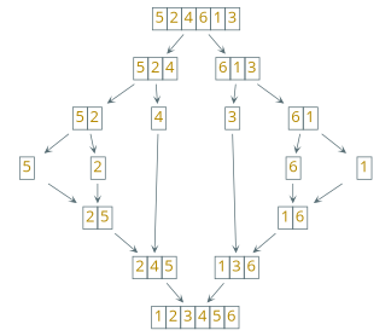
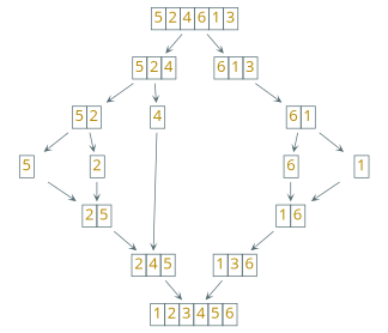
  digraph {
    nodesep=0.4
    rankdir=TB
    ranksep=0.3
    fontname="Open Sans"
    node [color="#586e75" fontcolor="#b58900" fontname="Open Sans" fontsize=18 shape=none]
    edge [arrowhead=vee arrowsize=0.6 color="#586e75" fontcolor="#268bd2" fontname="Open Sans" fontsize=16]
    n1 [label=<<table cellspacing="0" border="0"><tr>        <td border="1">5</td>        <td border="1">2</td>        </tr></table>>]
    n2 [label=<<table cellspacing="0" border="0"><tr>        <td border="1">4</td>        </tr></table>>]
-   n3 [label=<<table cellspacing="0" border="0"><tr>        <td border="1">3</td>        </tr></table>>]
    n4 [label=<<table cellspacing="0" border="0"><tr>        <td border="1">6</td>        <td border="1">1</td>        </tr></table>>]
    n5 [label=<<table width="3" cellspacing="0" border="0"><tr>        <td border="1">5</td>        <td border="1">2</td>        <td border="1">4</td>        <td border="1">6</td>        <td border="1">1</td>        <td border="1">3</td>        </tr></table>>]
    n6 [label=<<table cellspacing="0" border="0"><tr>        <td border="1">5</td>        <td border="1">2</td>        <td border="1">4</td>        </tr></table>>]
    n7 [label=<<table cellspacing="0" border="0"><tr>        <td border="1">6</td>        <td border="1">1</td>        <td border="1">3</td>        </tr></table>>]
    n8 [label=<<table cellspacing="0" border="0"><tr>        <td border="1">5</td>        </tr></table>>]
    n9 [label=<<table cellspacing="0" border="0"><tr>        <td border="1">2</td>        </tr></table>>]
    n10 [label=<<table cellspacing="0" border="0"><tr>        <td border="1">2</td>        <td border="1">4</td>        <td border="1">5</td>        </tr></table>>]
    n11 [label=<<table cellspacing="0" border="0"><tr>        <td border="1">1</td>        <td border="1">3</td>        <td border="1">6</td>        </tr></table>>]
    n12 [label=<<table cellspacing="0" border="0"><tr>        <td border="1">6</td>        </tr></table>>]
    n13 [label=<<table cellspacing="0" border="0"><tr>        <td border="1">1</td>        </tr></table>>]
    n14 [label=<<table cellspacing="0" border="0"><tr>        <td border="1">2</td>        <td border="1">5</td>        </tr></table>>]
    n15 [label=<<table cellspacing="0" border="0"><tr>        <td border="1">1</td>        <td border="1">6</td>        </tr></table>>]
    n16 [label=<<table cellspacing="0" border="0"><tr>        <td border="1">1</td>        <td border="1">2</td>        <td border="1">3</td>        <td border="1">4</td>        <td border="1">5</td>        <td border="1">6</td>        </tr></table>>]
    subgraph sub_1 {
      rank=same
      n1
      n2
-     n3
      n4
    }
    n1 -> n8
    n1 -> n9
    n2 -> n10
-   n3 -> n11
    n4 -> n12
    n4 -> n13
    n5 -> n6
    n5 -> n7
    n6 -> n1
    n6 -> n2
-   n7 -> n3
    n7 -> n4
    n8 -> n14
    n9 -> n14
    n10 -> n16
    n11 -> n16
    n12 -> n15
    n13 -> n15
    n14 -> n10
    n15 -> n11
  }
